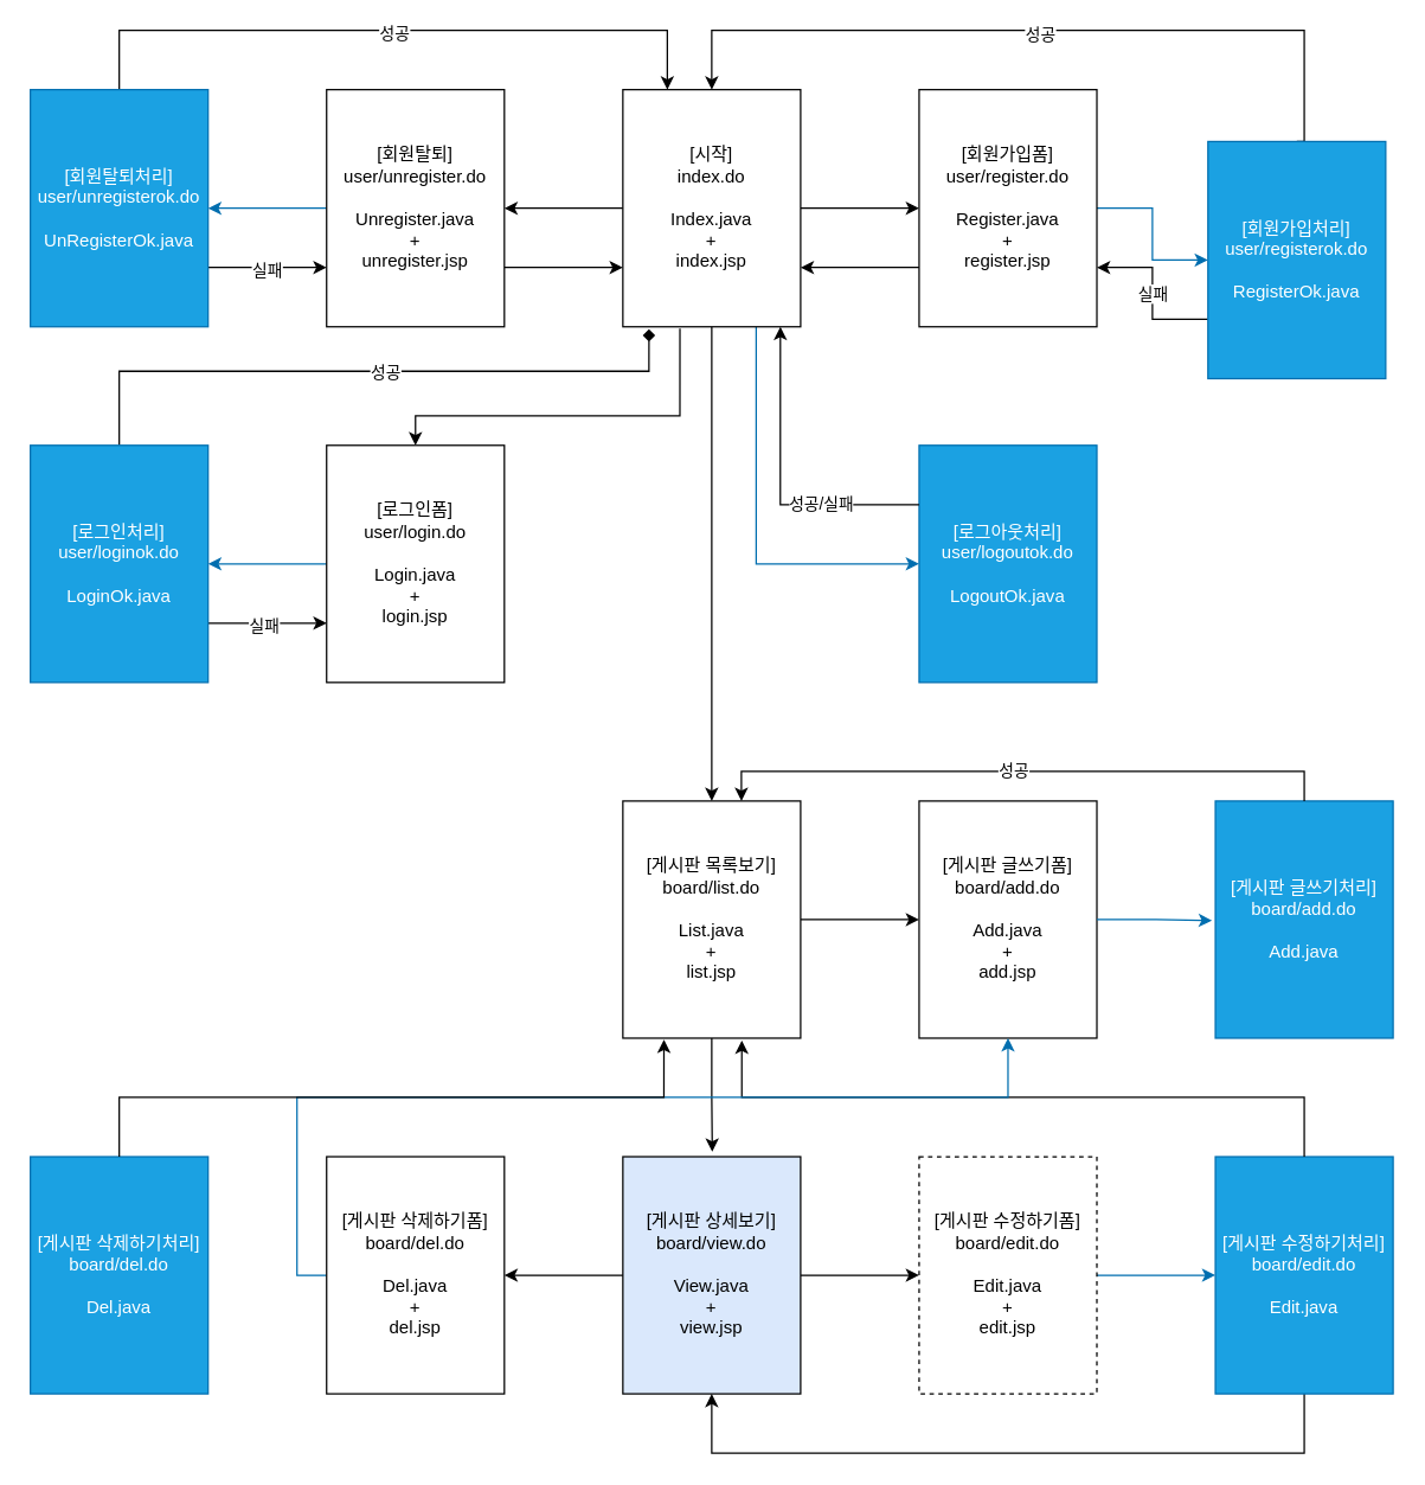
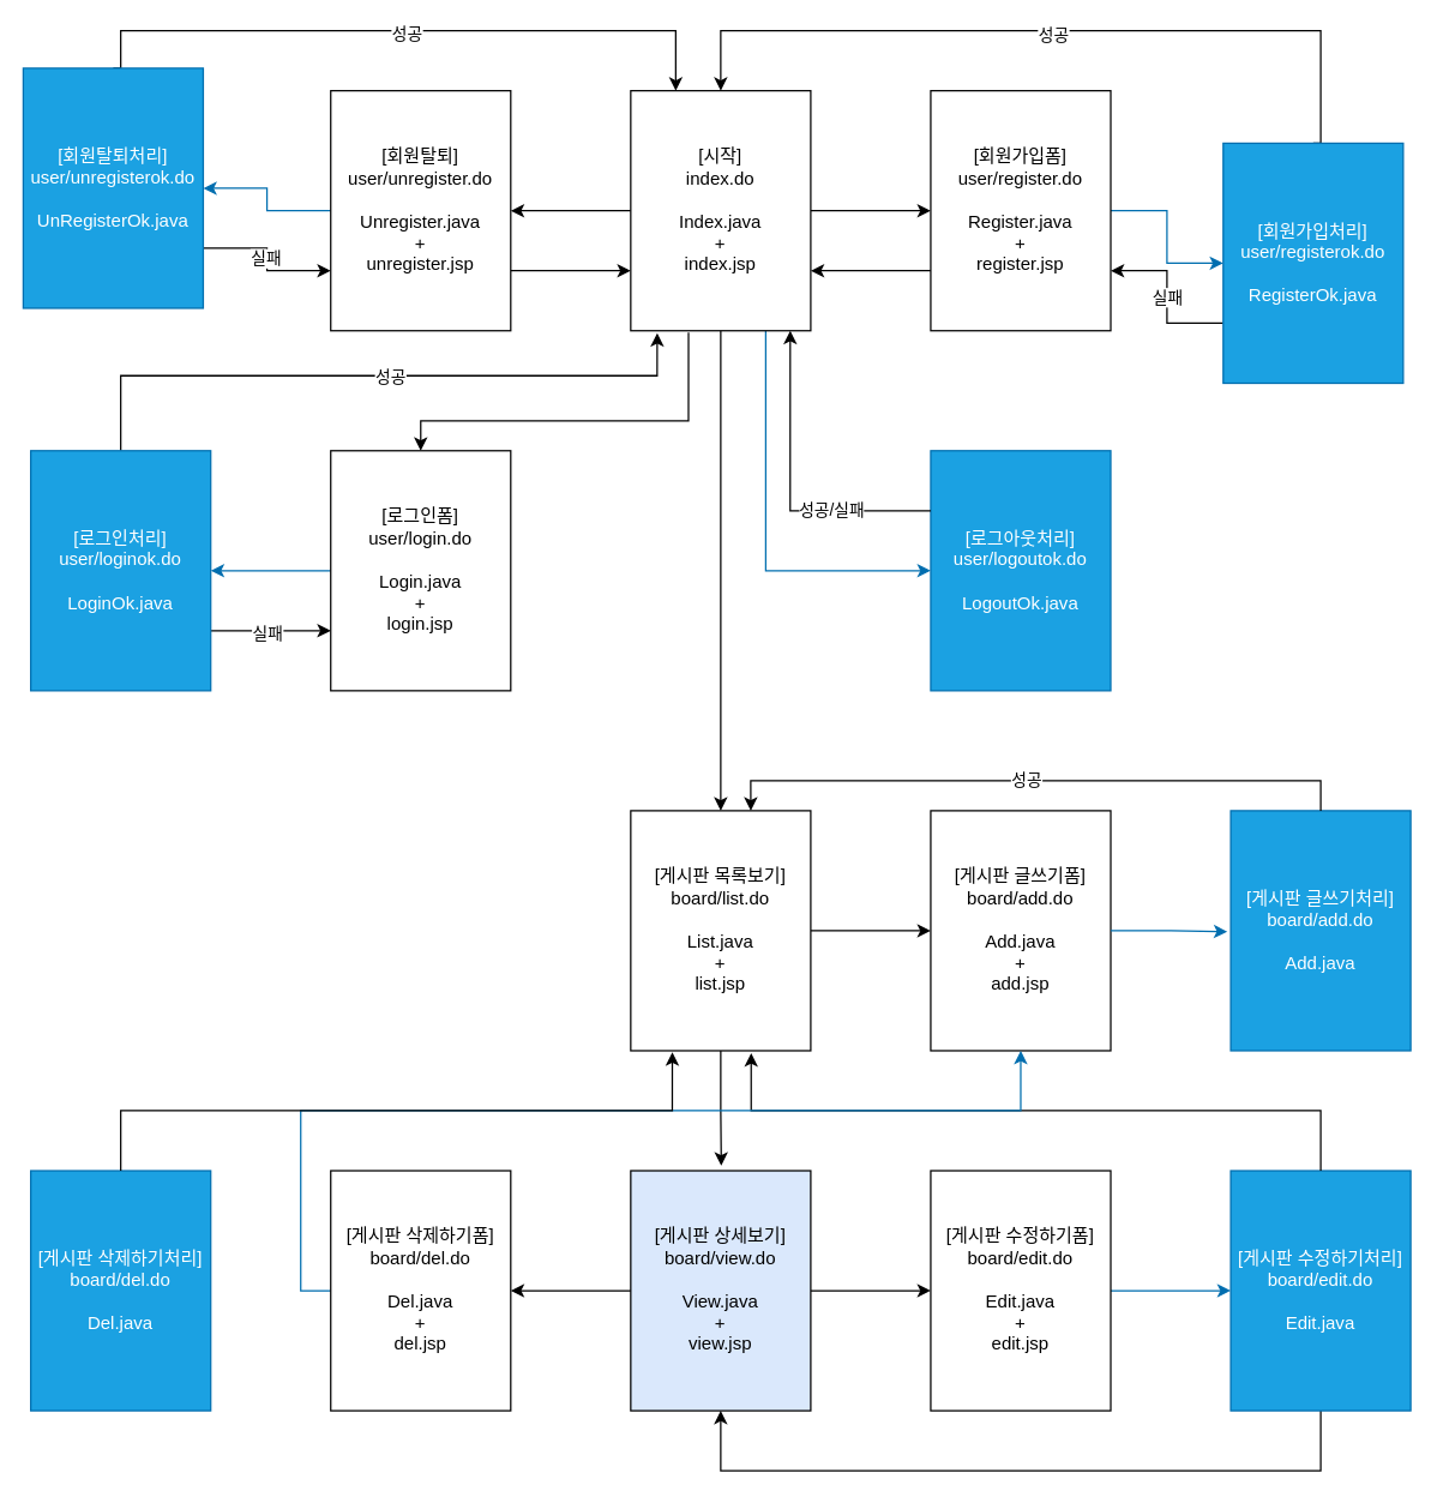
  <mxCell id="0" />
  <mxCell id="1" parent="0" />
  <mxCell id="2" style="edgeStyle=orthogonalEdgeStyle;rounded=0;orthogonalLoop=1;jettySize=auto;html=1;exitX=1;exitY=0.5;exitDx=0;exitDy=0;entryX=0;entryY=0.5;entryDx=0;entryDy=0;" edge="1" parent="1" source="7" target="10"><mxGeometry relative="1" as="geometry" /></mxCell>
  <mxCell id="3" style="edgeStyle=orthogonalEdgeStyle;rounded=0;orthogonalLoop=1;jettySize=auto;html=1;exitX=0;exitY=0.5;exitDx=0;exitDy=0;entryX=1;entryY=0.5;entryDx=0;entryDy=0;" edge="1" parent="1" source="7" target="18"><mxGeometry relative="1" as="geometry" /></mxCell>
  <mxCell id="4" style="edgeStyle=orthogonalEdgeStyle;rounded=0;orthogonalLoop=1;jettySize=auto;html=1;exitX=0.321;exitY=1.007;exitDx=0;exitDy=0;entryX=0.5;entryY=0;entryDx=0;entryDy=0;exitPerimeter=0;" edge="1" parent="1" source="7" target="25"><mxGeometry relative="1" as="geometry"><Array as="points"><mxPoint x="459" y="280" /><mxPoint x="280" y="280" /></Array></mxGeometry></mxCell>
  <mxCell id="5" style="edgeStyle=orthogonalEdgeStyle;rounded=0;orthogonalLoop=1;jettySize=auto;html=1;exitX=0.75;exitY=1;exitDx=0;exitDy=0;entryX=0;entryY=0.5;entryDx=0;entryDy=0;fillColor=#1ba1e2;strokeColor=#006EAF;" edge="1" parent="1" source="7" target="31"><mxGeometry relative="1" as="geometry" /></mxCell>
  <mxCell id="6" style="edgeStyle=orthogonalEdgeStyle;rounded=0;orthogonalLoop=1;jettySize=auto;html=1;exitX=0.5;exitY=1;exitDx=0;exitDy=0;entryX=0.5;entryY=0;entryDx=0;entryDy=0;" edge="1" parent="1" source="7" target="35"><mxGeometry relative="1" as="geometry" /></mxCell>
  <mxCell id="7" value="&lt;div&gt;[시작]&lt;/div&gt;&lt;div&gt;index.do&lt;/div&gt;&lt;div&gt;&lt;br&gt;&lt;/div&gt;Index.java&lt;div&gt;+&lt;br&gt;&lt;div&gt;index.jsp&lt;/div&gt;&lt;/div&gt;" style="whiteSpace=wrap;html=1;" vertex="1" parent="1"><mxGeometry x="420" y="60" width="120" height="160" as="geometry" /></mxCell>
  <mxCell id="8" style="edgeStyle=orthogonalEdgeStyle;rounded=0;orthogonalLoop=1;jettySize=auto;html=1;exitX=0;exitY=0.75;exitDx=0;exitDy=0;entryX=1;entryY=0.75;entryDx=0;entryDy=0;" edge="1" parent="1" source="10" target="7"><mxGeometry relative="1" as="geometry" /></mxCell>
  <mxCell id="9" style="edgeStyle=orthogonalEdgeStyle;rounded=0;orthogonalLoop=1;jettySize=auto;html=1;exitX=1;exitY=0.5;exitDx=0;exitDy=0;entryX=0;entryY=0.5;entryDx=0;entryDy=0;fillColor=#1ba1e2;strokeColor=#006EAF;" edge="1" parent="1" source="10" target="15"><mxGeometry relative="1" as="geometry" /></mxCell>
  <mxCell id="10" value="&lt;div&gt;[회원가입폼]&lt;/div&gt;&lt;div&gt;user/register.do&lt;/div&gt;&lt;div&gt;&lt;br&gt;&lt;/div&gt;Register.java&lt;div&gt;+&lt;br&gt;&lt;div&gt;register.jsp&lt;/div&gt;&lt;/div&gt;" style="whiteSpace=wrap;html=1;" vertex="1" parent="1"><mxGeometry x="620" y="60" width="120" height="160" as="geometry" /></mxCell>
  <mxCell id="11" style="edgeStyle=orthogonalEdgeStyle;rounded=0;orthogonalLoop=1;jettySize=auto;html=1;exitX=0;exitY=0.75;exitDx=0;exitDy=0;entryX=1;entryY=0.75;entryDx=0;entryDy=0;" edge="1" parent="1" source="15" target="10"><mxGeometry relative="1" as="geometry" /></mxCell>
  <mxCell id="12" value="실패" style="edgeLabel;html=1;align=center;verticalAlign=middle;resizable=0;points=[];" vertex="1" connectable="0" parent="11"><mxGeometry relative="1" as="geometry"><mxPoint as="offset" /></mxGeometry></mxCell>
  <mxCell id="13" style="edgeStyle=orthogonalEdgeStyle;rounded=0;orthogonalLoop=1;jettySize=auto;html=1;exitX=0.5;exitY=0;exitDx=0;exitDy=0;entryX=0.5;entryY=0;entryDx=0;entryDy=0;" edge="1" parent="1" source="15" target="7"><mxGeometry relative="1" as="geometry"><Array as="points"><mxPoint x="880" y="20" /><mxPoint x="480" y="20" /></Array></mxGeometry></mxCell>
  <mxCell id="14" value="성공" style="edgeLabel;html=1;align=center;verticalAlign=middle;resizable=0;points=[];" vertex="1" connectable="0" parent="13"><mxGeometry x="-0.002" y="2" relative="1" as="geometry"><mxPoint as="offset" /></mxGeometry></mxCell>
  <mxCell id="15" value="&lt;div&gt;[회원가입처리]&lt;/div&gt;&lt;div&gt;user/registerok.do&lt;/div&gt;&lt;div&gt;&lt;br&gt;&lt;/div&gt;RegisterOk.java" style="whiteSpace=wrap;html=1;fillColor=#1ba1e2;fontColor=#ffffff;strokeColor=#006EAF;" vertex="1" parent="1"><mxGeometry x="815" y="95" width="120" height="160" as="geometry" /></mxCell>
  <mxCell id="16" style="edgeStyle=orthogonalEdgeStyle;rounded=0;orthogonalLoop=1;jettySize=auto;html=1;exitX=1;exitY=0.75;exitDx=0;exitDy=0;entryX=0;entryY=0.75;entryDx=0;entryDy=0;" edge="1" parent="1" source="18" target="7"><mxGeometry relative="1" as="geometry" /></mxCell>
  <mxCell id="17" style="edgeStyle=orthogonalEdgeStyle;rounded=0;orthogonalLoop=1;jettySize=auto;html=1;exitX=0;exitY=0.5;exitDx=0;exitDy=0;entryX=1;entryY=0.5;entryDx=0;entryDy=0;fillColor=#1ba1e2;strokeColor=#006EAF;" edge="1" parent="1" source="18" target="23"><mxGeometry relative="1" as="geometry" /></mxCell>
  <mxCell id="18" value="&lt;div&gt;[회원탈퇴]&lt;/div&gt;&lt;div&gt;user/unregister.do&lt;/div&gt;&lt;div&gt;&lt;br&gt;&lt;/div&gt;Unregister.java&lt;div&gt;+&lt;br&gt;&lt;div&gt;unregister.jsp&lt;/div&gt;&lt;/div&gt;" style="whiteSpace=wrap;html=1;" vertex="1" parent="1"><mxGeometry x="220" y="60" width="120" height="160" as="geometry" /></mxCell>
  <mxCell id="19" style="edgeStyle=orthogonalEdgeStyle;rounded=0;orthogonalLoop=1;jettySize=auto;html=1;exitX=1;exitY=0.75;exitDx=0;exitDy=0;entryX=0;entryY=0.75;entryDx=0;entryDy=0;" edge="1" parent="1" source="23" target="18"><mxGeometry relative="1" as="geometry" /></mxCell>
  <mxCell id="20" value="실패" style="edgeLabel;html=1;align=center;verticalAlign=middle;resizable=0;points=[];" vertex="1" connectable="0" parent="19"><mxGeometry x="-0.015" y="-1" relative="1" as="geometry"><mxPoint as="offset" /></mxGeometry></mxCell>
  <mxCell id="21" style="edgeStyle=orthogonalEdgeStyle;rounded=0;orthogonalLoop=1;jettySize=auto;html=1;exitX=0.5;exitY=0;exitDx=0;exitDy=0;entryX=0.25;entryY=0;entryDx=0;entryDy=0;" edge="1" parent="1" source="23" target="7"><mxGeometry relative="1" as="geometry"><Array as="points"><mxPoint x="80" y="20" /><mxPoint x="450" y="20" /></Array></mxGeometry></mxCell>
  <mxCell id="22" value="성공" style="edgeLabel;html=1;align=center;verticalAlign=middle;resizable=0;points=[];" vertex="1" connectable="0" parent="21"><mxGeometry y="-1" relative="1" as="geometry"><mxPoint as="offset" /></mxGeometry></mxCell>
- <mxCell id="23" value="&lt;div&gt;[회원탈퇴처리]&lt;/div&gt;&lt;div&gt;user/unregisterok.do&lt;/div&gt;&lt;div&gt;&lt;br&gt;&lt;/div&gt;UnRegisterOk.java" style="whiteSpace=wrap;html=1;fillColor=#1ba1e2;fontColor=#ffffff;strokeColor=#006EAF;" vertex="1" parent="1"><mxGeometry x="20" y="60" width="120" height="160" as="geometry" /></mxCell>
+ <mxCell id="23" value="&lt;div&gt;[회원탈퇴처리]&lt;/div&gt;&lt;div&gt;user/unregisterok.do&lt;/div&gt;&lt;div&gt;&lt;br&gt;&lt;/div&gt;UnRegisterOk.java" style="whiteSpace=wrap;html=1;fillColor=#1ba1e2;fontColor=#ffffff;strokeColor=#006EAF;" vertex="1" parent="1"><mxGeometry x="15" y="45" width="120" height="160" as="geometry" /></mxCell>
  <mxCell id="24" style="edgeStyle=orthogonalEdgeStyle;rounded=0;orthogonalLoop=1;jettySize=auto;html=1;exitX=0;exitY=0.5;exitDx=0;exitDy=0;entryX=1;entryY=0.5;entryDx=0;entryDy=0;fillColor=#1ba1e2;strokeColor=#006EAF;" edge="1" parent="1" source="25" target="30"><mxGeometry relative="1" as="geometry" /></mxCell>
  <mxCell id="25" value="&lt;div&gt;[로그인폼]&lt;/div&gt;&lt;div&gt;user/login.do&lt;/div&gt;&lt;div&gt;&lt;br&gt;&lt;/div&gt;Login.java&lt;div&gt;+&lt;br&gt;&lt;div&gt;login.jsp&lt;/div&gt;&lt;/div&gt;" style="whiteSpace=wrap;html=1;" vertex="1" parent="1"><mxGeometry x="220" y="300" width="120" height="160" as="geometry" /></mxCell>
  <mxCell id="26" style="edgeStyle=orthogonalEdgeStyle;rounded=0;orthogonalLoop=1;jettySize=auto;html=1;exitX=1;exitY=0.75;exitDx=0;exitDy=0;entryX=0;entryY=0.75;entryDx=0;entryDy=0;" edge="1" parent="1" source="30" target="25"><mxGeometry relative="1" as="geometry" /></mxCell>
  <mxCell id="27" value="실패" style="edgeLabel;html=1;align=center;verticalAlign=middle;resizable=0;points=[];" vertex="1" connectable="0" parent="26"><mxGeometry x="-0.083" y="-1" relative="1" as="geometry"><mxPoint as="offset" /></mxGeometry></mxCell>
- <mxCell id="28" style="edgeStyle=orthogonalEdgeStyle;rounded=0;orthogonalLoop=1;jettySize=auto;html=1;exitX=0.5;exitY=0;exitDx=0;exitDy=0;entryX=0.147;entryY=1.01;entryDx=0;entryDy=0;entryPerimeter=0;endArrow=diamond;" edge="1" parent="1" source="30" target="7"><mxGeometry relative="1" as="geometry"><Array as="points"><mxPoint x="80" y="250" /><mxPoint x="438" y="250" /><mxPoint x="438" y="222" /></Array></mxGeometry></mxCell>
+ <mxCell id="28" style="edgeStyle=orthogonalEdgeStyle;rounded=0;orthogonalLoop=1;jettySize=auto;html=1;exitX=0.5;exitY=0;exitDx=0;exitDy=0;entryX=0.147;entryY=1.01;entryDx=0;entryDy=0;entryPerimeter=0;" edge="1" parent="1" source="30" target="7"><mxGeometry relative="1" as="geometry"><Array as="points"><mxPoint x="80" y="250" /><mxPoint x="438" y="250" /><mxPoint x="438" y="222" /></Array></mxGeometry></mxCell>
  <mxCell id="29" value="성공" style="edgeLabel;html=1;align=center;verticalAlign=middle;resizable=0;points=[];" vertex="1" connectable="0" parent="28"><mxGeometry x="0.049" relative="1" as="geometry"><mxPoint as="offset" /></mxGeometry></mxCell>
  <mxCell id="30" value="&lt;div&gt;[로그인처리]&lt;/div&gt;&lt;div&gt;user/loginok.do&lt;/div&gt;&lt;div&gt;&lt;br&gt;&lt;/div&gt;LoginOk.java" style="whiteSpace=wrap;html=1;fillColor=#1ba1e2;fontColor=#ffffff;strokeColor=#006EAF;" vertex="1" parent="1"><mxGeometry x="20" y="300" width="120" height="160" as="geometry" /></mxCell>
  <mxCell id="31" value="&lt;div&gt;[로그아웃처리]&lt;/div&gt;&lt;div&gt;user/logoutok.do&lt;/div&gt;&lt;div&gt;&lt;br&gt;&lt;/div&gt;LogoutOk.java" style="whiteSpace=wrap;html=1;fillColor=#1ba1e2;fontColor=#ffffff;strokeColor=#006EAF;" vertex="1" parent="1"><mxGeometry x="620" y="300" width="120" height="160" as="geometry" /></mxCell>
  <mxCell id="32" style="edgeStyle=orthogonalEdgeStyle;rounded=0;orthogonalLoop=1;jettySize=auto;html=1;exitX=0;exitY=0.25;exitDx=0;exitDy=0;entryX=0.886;entryY=1;entryDx=0;entryDy=0;entryPerimeter=0;" edge="1" parent="1" source="31" target="7"><mxGeometry relative="1" as="geometry" /></mxCell>
  <mxCell id="33" value="성공/실패" style="edgeLabel;html=1;align=center;verticalAlign=middle;resizable=0;points=[];" vertex="1" connectable="0" parent="32"><mxGeometry x="-0.37" y="-1" relative="1" as="geometry"><mxPoint as="offset" /></mxGeometry></mxCell>
  <mxCell id="34" style="edgeStyle=orthogonalEdgeStyle;rounded=0;orthogonalLoop=1;jettySize=auto;html=1;exitX=1;exitY=0.5;exitDx=0;exitDy=0;entryX=0;entryY=0.5;entryDx=0;entryDy=0;" edge="1" parent="1" source="35" target="36"><mxGeometry relative="1" as="geometry" /></mxCell>
  <mxCell id="35" value="&lt;div&gt;[게시판 목록보기]&lt;/div&gt;&lt;div&gt;board/list.do&lt;/div&gt;&lt;div&gt;&lt;br&gt;&lt;/div&gt;List.java&lt;div&gt;+&lt;br&gt;&lt;div&gt;list.jsp&lt;/div&gt;&lt;/div&gt;" style="whiteSpace=wrap;html=1;" vertex="1" parent="1"><mxGeometry x="420" y="540" width="120" height="160" as="geometry" /></mxCell>
  <mxCell id="36" value="&lt;div&gt;[게시판 글쓰기폼]&lt;/div&gt;&lt;div&gt;&lt;span style=&quot;background-color: initial;&quot;&gt;board/add.do&lt;/span&gt;&lt;/div&gt;&lt;div&gt;&lt;br&gt;&lt;/div&gt;Add.java&lt;div&gt;+&lt;br&gt;&lt;div&gt;add.jsp&lt;/div&gt;&lt;/div&gt;" style="whiteSpace=wrap;html=1;" vertex="1" parent="1"><mxGeometry x="620" y="540" width="120" height="160" as="geometry" /></mxCell>
  <mxCell id="37" value="&lt;div&gt;[게시판 글쓰기처리]&lt;/div&gt;&lt;div&gt;&lt;span style=&quot;background-color: initial;&quot;&gt;board/add.do&lt;/span&gt;&lt;/div&gt;&lt;div&gt;&lt;br&gt;&lt;/div&gt;Add.java" style="whiteSpace=wrap;html=1;fillColor=#1ba1e2;fontColor=#ffffff;strokeColor=#006EAF;" vertex="1" parent="1"><mxGeometry x="820" y="540" width="120" height="160" as="geometry" /></mxCell>
  <mxCell id="38" style="edgeStyle=orthogonalEdgeStyle;rounded=0;orthogonalLoop=1;jettySize=auto;html=1;exitX=1;exitY=0.5;exitDx=0;exitDy=0;entryX=-0.019;entryY=0.504;entryDx=0;entryDy=0;entryPerimeter=0;fillColor=#1ba1e2;strokeColor=#006EAF;" edge="1" parent="1" source="36" target="37"><mxGeometry relative="1" as="geometry" /></mxCell>
  <mxCell id="39" style="edgeStyle=orthogonalEdgeStyle;rounded=0;orthogonalLoop=1;jettySize=auto;html=1;exitX=0.5;exitY=0;exitDx=0;exitDy=0;entryX=0.667;entryY=0;entryDx=0;entryDy=0;entryPerimeter=0;" edge="1" parent="1" source="37" target="35"><mxGeometry relative="1" as="geometry" /></mxCell>
  <mxCell id="40" value="성공" style="edgeLabel;html=1;align=center;verticalAlign=middle;resizable=0;points=[];" vertex="1" connectable="0" parent="39"><mxGeometry x="0.035" y="-1" relative="1" as="geometry"><mxPoint as="offset" /></mxGeometry></mxCell>
  <mxCell id="41" style="edgeStyle=orthogonalEdgeStyle;rounded=0;orthogonalLoop=1;jettySize=auto;html=1;exitX=1;exitY=0.5;exitDx=0;exitDy=0;entryX=0;entryY=0.5;entryDx=0;entryDy=0;" edge="1" parent="1" source="42" target="45"><mxGeometry relative="1" as="geometry" /></mxCell>
  <mxCell id="42" value="&lt;div&gt;[게시판 상세보기]&lt;/div&gt;&lt;div&gt;board/view.do&lt;/div&gt;&lt;div&gt;&lt;br&gt;&lt;/div&gt;View.java&lt;div&gt;+&lt;br&gt;&lt;div&gt;view.jsp&lt;/div&gt;&lt;/div&gt;" style="whiteSpace=wrap;html=1;fillColor=#dae8fc;" vertex="1" parent="1"><mxGeometry x="420" y="780" width="120" height="160" as="geometry" /></mxCell>
  <mxCell id="43" style="edgeStyle=orthogonalEdgeStyle;rounded=0;orthogonalLoop=1;jettySize=auto;html=1;exitX=0.5;exitY=1;exitDx=0;exitDy=0;entryX=0.503;entryY=-0.021;entryDx=0;entryDy=0;entryPerimeter=0;" edge="1" parent="1" source="35" target="42"><mxGeometry relative="1" as="geometry" /></mxCell>
  <mxCell id="44" style="edgeStyle=orthogonalEdgeStyle;rounded=0;orthogonalLoop=1;jettySize=auto;html=1;exitX=1;exitY=0.5;exitDx=0;exitDy=0;entryX=0;entryY=0.5;entryDx=0;entryDy=0;fillColor=#1ba1e2;strokeColor=#006EAF;" edge="1" parent="1" source="45" target="47"><mxGeometry relative="1" as="geometry" /></mxCell>
- <mxCell id="45" value="&lt;div&gt;[게시판 수정하기폼]&lt;/div&gt;&lt;div&gt;board/edit.do&lt;/div&gt;&lt;div&gt;&lt;br&gt;&lt;/div&gt;Edit.java&lt;div&gt;+&lt;br&gt;&lt;div&gt;edit.jsp&lt;/div&gt;&lt;/div&gt;" style="whiteSpace=wrap;html=1;dashed=1;" vertex="1" parent="1"><mxGeometry x="620" y="780" width="120" height="160" as="geometry" /></mxCell>
+ <mxCell id="45" value="&lt;div&gt;[게시판 수정하기폼]&lt;/div&gt;&lt;div&gt;board/edit.do&lt;/div&gt;&lt;div&gt;&lt;br&gt;&lt;/div&gt;Edit.java&lt;div&gt;+&lt;br&gt;&lt;div&gt;edit.jsp&lt;/div&gt;&lt;/div&gt;" style="whiteSpace=wrap;html=1;" vertex="1" parent="1"><mxGeometry x="620" y="780" width="120" height="160" as="geometry" /></mxCell>
  <mxCell id="46" style="edgeStyle=orthogonalEdgeStyle;rounded=0;orthogonalLoop=1;jettySize=auto;html=1;exitX=0.5;exitY=1;exitDx=0;exitDy=0;entryX=0.5;entryY=1;entryDx=0;entryDy=0;" edge="1" parent="1" source="47" target="42"><mxGeometry relative="1" as="geometry"><Array as="points"><mxPoint x="880" y="980" /><mxPoint x="480" y="980" /></Array></mxGeometry></mxCell>
  <mxCell id="47" value="&lt;div&gt;[게시판 수정하기처리]&lt;/div&gt;&lt;div&gt;board/edit.do&lt;/div&gt;&lt;div&gt;&lt;br&gt;&lt;/div&gt;Edit.java" style="whiteSpace=wrap;html=1;fillColor=#1ba1e2;fontColor=#ffffff;strokeColor=#006EAF;" vertex="1" parent="1"><mxGeometry x="820" y="780" width="120" height="160" as="geometry" /></mxCell>
  <mxCell id="48" style="edgeStyle=orthogonalEdgeStyle;rounded=0;orthogonalLoop=1;jettySize=auto;html=1;exitX=0.5;exitY=0;exitDx=0;exitDy=0;entryX=0.669;entryY=1.01;entryDx=0;entryDy=0;entryPerimeter=0;" edge="1" parent="1" source="47" target="35"><mxGeometry relative="1" as="geometry" /></mxCell>
  <mxCell id="49" style="edgeStyle=orthogonalEdgeStyle;rounded=0;orthogonalLoop=1;jettySize=auto;html=1;exitX=0;exitY=0.5;exitDx=0;exitDy=0;fillColor=#1ba1e2;strokeColor=#006EAF;" edge="1" parent="1" source="50" target="36"><mxGeometry relative="1" as="geometry" /></mxCell>
  <mxCell id="50" value="&lt;div&gt;[게시판 삭제하기폼]&lt;/div&gt;&lt;div&gt;board/del.do&lt;/div&gt;&lt;div&gt;&lt;br&gt;&lt;/div&gt;Del.java&lt;div&gt;+&lt;br&gt;&lt;div&gt;del.jsp&lt;/div&gt;&lt;/div&gt;" style="whiteSpace=wrap;html=1;" vertex="1" parent="1"><mxGeometry x="220" y="780" width="120" height="160" as="geometry" /></mxCell>
  <mxCell id="51" style="edgeStyle=orthogonalEdgeStyle;rounded=0;orthogonalLoop=1;jettySize=auto;html=1;exitX=0;exitY=0.5;exitDx=0;exitDy=0;entryX=1;entryY=0.5;entryDx=0;entryDy=0;" edge="1" parent="1" source="42" target="50"><mxGeometry relative="1" as="geometry" /></mxCell>
  <mxCell id="52" value="&lt;div&gt;[게시판 삭제하기처리]&lt;/div&gt;&lt;div&gt;board/del.do&lt;/div&gt;&lt;div&gt;&lt;br&gt;&lt;/div&gt;Del.java" style="whiteSpace=wrap;html=1;fillColor=#1ba1e2;fontColor=#ffffff;strokeColor=#006EAF;" vertex="1" parent="1"><mxGeometry x="20" y="780" width="120" height="160" as="geometry" /></mxCell>
  <mxCell id="53" style="edgeStyle=orthogonalEdgeStyle;rounded=0;orthogonalLoop=1;jettySize=auto;html=1;exitX=0.5;exitY=0;exitDx=0;exitDy=0;entryX=0.231;entryY=1.006;entryDx=0;entryDy=0;entryPerimeter=0;" edge="1" parent="1" source="52" target="35"><mxGeometry relative="1" as="geometry" /></mxCell>
